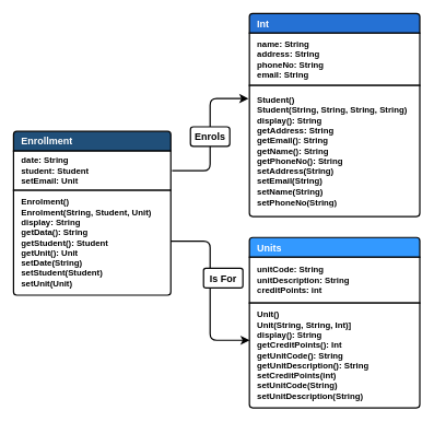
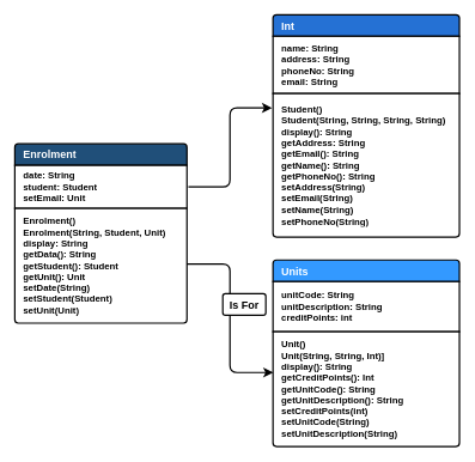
  <mxCell id="0" />
  <mxCell id="1" parent="0" />
  <mxCell id="2" value="" style="group" vertex="1" connectable="0" parent="1"><mxGeometry x="20" y="20" width="620" height="602" as="geometry" /></mxCell>
  <mxCell id="3" value="" style="swimlane;fontStyle=1;childLayout=stackLayout;horizontal=1;startSize=0;horizontalStack=0;resizeParent=1;resizeParentMax=0;resizeLast=0;collapsible=0;marginBottom=0;whiteSpace=wrap;html=1;strokeColor=none;fillColor=none;strokeWidth=2;labelPadding=0;labelBorderColor=none;fontSize=13;shadow=0;perimeterSpacing=0;swimlaneLine=0;" vertex="1" parent="2"><mxGeometry y="180" width="240" height="250" as="geometry" /></mxCell>
- <mxCell id="4" value="Enrollment" style="text;strokeColor=default;fillColor=#204f79;align=left;verticalAlign=middle;spacingLeft=10;spacingRight=10;overflow=hidden;points=[[0,0.5],[1,0.5]];portConstraint=eastwest;rotatable=0;whiteSpace=wrap;html=1;shape=mxgraph.bootstrap.topButton;rSize=5;fontColor=#ffffff;labelBackgroundColor=none;fontSize=15;fontStyle=1;fontFamily=Helvetica;strokeWidth=2;labelPadding=0;labelBorderColor=none;shadow=0;perimeterSpacing=0;swimlaneLine=0;" vertex="1" parent="3"><mxGeometry width="240" height="30" as="geometry" /></mxCell>
+ <mxCell id="4" value="Enrolment" style="text;strokeColor=default;fillColor=#204f79;align=left;verticalAlign=middle;spacingLeft=10;spacingRight=10;overflow=hidden;points=[[0,0.5],[1,0.5]];portConstraint=eastwest;rotatable=0;whiteSpace=wrap;html=1;shape=mxgraph.bootstrap.topButton;rSize=5;fontColor=#ffffff;labelBackgroundColor=none;fontSize=15;fontStyle=1;fontFamily=Helvetica;strokeWidth=2;labelPadding=0;labelBorderColor=none;shadow=0;perimeterSpacing=0;swimlaneLine=0;" vertex="1" parent="3"><mxGeometry width="240" height="30" as="geometry" /></mxCell>
  <mxCell id="5" value="date: String&lt;div style=&quot;font-size: 13px;&quot;&gt;student: Student&lt;/div&gt;&lt;div style=&quot;font-size: 13px;&quot;&gt;setEmail: Unit&lt;/div&gt;" style="text;strokeColor=default;fillColor=#FFFFFF;align=left;verticalAlign=middle;spacingLeft=10;spacingRight=10;overflow=hidden;points=[[0,0.5],[1,0.5]];portConstraint=eastwest;rotatable=0;whiteSpace=wrap;html=1;rSize=5;fontColor=#000000;strokeWidth=2;labelPadding=0;labelBorderColor=none;fontSize=13;fontStyle=1;shadow=0;perimeterSpacing=0;swimlaneLine=0;" vertex="1" parent="3"><mxGeometry y="30" width="240" height="60" as="geometry" /></mxCell>
  <mxCell id="6" value="Enrolment()&lt;div style=&quot;font-size: 13px;&quot;&gt;Enrolment(String, Student, Unit)&lt;/div&gt;&lt;div style=&quot;font-size: 13px;&quot;&gt;display: String&lt;/div&gt;&lt;div style=&quot;font-size: 13px;&quot;&gt;getData(): String&lt;/div&gt;&lt;div style=&quot;font-size: 13px;&quot;&gt;getStudent(): Student&lt;/div&gt;&lt;div style=&quot;font-size: 13px;&quot;&gt;getUnit(): Unit&lt;/div&gt;&lt;div style=&quot;font-size: 13px;&quot;&gt;setDate(String)&lt;/div&gt;&lt;div style=&quot;font-size: 13px;&quot;&gt;setStudent(Student)&lt;/div&gt;&lt;div style=&quot;font-size: 13px;&quot;&gt;setUnit(Unit)&lt;/div&gt;" style="text;strokeColor=default;fillColor=#FFFFFF;align=left;verticalAlign=middle;spacingLeft=10;spacingRight=10;overflow=hidden;points=[[0,0.5],[1,0.5]];portConstraint=eastwest;rotatable=0;whiteSpace=wrap;html=1;shape=mxgraph.bootstrap.bottomButton;rSize=5;fontColor=#000000;strokeWidth=2;labelPadding=0;labelBorderColor=none;fontSize=13;fontStyle=1;shadow=0;perimeterSpacing=0;swimlaneLine=0;" vertex="1" parent="3"><mxGeometry y="90" width="240" height="160" as="geometry" /></mxCell>
  <mxCell id="7" value="" style="swimlane;fontStyle=1;childLayout=stackLayout;horizontal=1;startSize=0;horizontalStack=0;resizeParent=1;resizeParentMax=0;resizeLast=0;collapsible=0;marginBottom=0;whiteSpace=wrap;html=1;strokeColor=none;fillColor=none;strokeWidth=2;labelPadding=0;labelBorderColor=none;fontSize=13;shadow=0;perimeterSpacing=0;swimlaneLine=0;" vertex="1" parent="2"><mxGeometry x="360" width="260" height="310" as="geometry" /></mxCell>
  <mxCell id="8" value="Int" style="text;strokeColor=default;fillColor=#2571d4;align=left;verticalAlign=middle;spacingLeft=10;spacingRight=10;overflow=hidden;points=[[0,0.5],[1,0.5]];portConstraint=eastwest;rotatable=0;whiteSpace=wrap;html=1;shape=mxgraph.bootstrap.topButton;rSize=5;fontColor=#ffffff;labelBackgroundColor=none;fontSize=15;fontStyle=1;fontFamily=Helvetica;strokeWidth=2;labelPadding=0;labelBorderColor=none;shadow=0;perimeterSpacing=0;swimlaneLine=0;" vertex="1" parent="7"><mxGeometry width="260" height="30" as="geometry" /></mxCell>
  <mxCell id="9" value="name: String&lt;div&gt;address: String&lt;/div&gt;&lt;div&gt;phoneNo: String&lt;/div&gt;&lt;div&gt;email: String&lt;/div&gt;" style="text;strokeColor=default;fillColor=#FFFFFF;align=left;verticalAlign=middle;spacingLeft=10;spacingRight=10;overflow=hidden;points=[[0,0.5],[1,0.5]];portConstraint=eastwest;rotatable=0;whiteSpace=wrap;html=1;rSize=5;fontColor=#000000;strokeWidth=2;labelPadding=0;labelBorderColor=none;fontSize=13;fontStyle=1;shadow=0;perimeterSpacing=0;swimlaneLine=0;" vertex="1" parent="7"><mxGeometry y="30" width="260" height="80" as="geometry" /></mxCell>
  <mxCell id="10" value="Student()&lt;div&gt;Student(String, String, String, String)&lt;/div&gt;&lt;div&gt;display(): String&lt;/div&gt;&lt;div&gt;getAddress: String&lt;/div&gt;&lt;div&gt;getEmail(): String&lt;/div&gt;&lt;div&gt;getName(): String&lt;/div&gt;&lt;div&gt;getPhoneNo(): String&lt;/div&gt;&lt;div&gt;setAddress(String)&lt;/div&gt;&lt;div&gt;setEmail(String)&lt;/div&gt;&lt;div&gt;setName(String)&lt;/div&gt;&lt;div&gt;setPhoneNo(String)&lt;/div&gt;" style="text;strokeColor=default;fillColor=#FFFFFF;align=left;verticalAlign=middle;spacingLeft=10;spacingRight=10;overflow=hidden;points=[[0,0.5],[1,0.5]];portConstraint=eastwest;rotatable=0;whiteSpace=wrap;html=1;shape=mxgraph.bootstrap.bottomButton;rSize=5;fontColor=#000000;strokeWidth=2;labelPadding=0;labelBorderColor=none;fontSize=13;fontStyle=1;shadow=0;perimeterSpacing=0;swimlaneLine=0;" vertex="1" parent="7"><mxGeometry y="110" width="260" height="200" as="geometry" /></mxCell>
  <mxCell id="11" value="" style="swimlane;fontStyle=1;childLayout=stackLayout;horizontal=1;startSize=0;horizontalStack=0;resizeParent=1;resizeParentMax=0;resizeLast=0;collapsible=0;marginBottom=0;whiteSpace=wrap;html=1;strokeColor=none;fillColor=none;strokeWidth=2;labelPadding=0;labelBorderColor=none;fontSize=13;shadow=0;perimeterSpacing=0;swimlaneLine=0;" vertex="1" parent="2"><mxGeometry x="360" y="342" width="260" height="260" as="geometry" /></mxCell>
  <mxCell id="12" value="Units" style="text;strokeColor=default;fillColor=#3399FF;align=left;verticalAlign=middle;spacingLeft=10;spacingRight=10;overflow=hidden;points=[[0,0.5],[1,0.5]];portConstraint=eastwest;rotatable=0;whiteSpace=wrap;html=1;shape=mxgraph.bootstrap.topButton;rSize=5;fontColor=#ffffff;labelBackgroundColor=none;fontSize=15;fontStyle=1;fontFamily=Helvetica;strokeWidth=2;labelPadding=0;labelBorderColor=none;shadow=0;perimeterSpacing=0;swimlaneLine=0;" vertex="1" parent="11"><mxGeometry width="260" height="30" as="geometry" /></mxCell>
  <mxCell id="13" value="unitCode: String&lt;div&gt;unitDescription: String&lt;/div&gt;&lt;div&gt;creditPoints: int&lt;/div&gt;" style="text;strokeColor=default;fillColor=#FFFFFF;align=left;verticalAlign=middle;spacingLeft=10;spacingRight=10;overflow=hidden;points=[[0,0.5],[1,0.5]];portConstraint=eastwest;rotatable=0;whiteSpace=wrap;html=1;rSize=5;fontColor=#000000;strokeWidth=2;labelPadding=0;labelBorderColor=none;fontSize=13;fontStyle=1;shadow=0;perimeterSpacing=0;swimlaneLine=0;" vertex="1" parent="11"><mxGeometry y="30" width="260" height="70" as="geometry" /></mxCell>
  <mxCell id="14" value="Unit()&lt;div&gt;Unit(String, String, Int)]&lt;/div&gt;&lt;div&gt;display(): String&lt;/div&gt;&lt;div&gt;getCreditPoints(): Int&lt;/div&gt;&lt;div&gt;getUnitCode(): String&lt;/div&gt;&lt;div&gt;getUnitDescription(): String&lt;/div&gt;&lt;div&gt;setCreditPoints(int)&lt;/div&gt;&lt;div&gt;setUnitCode(String)&lt;/div&gt;&lt;div&gt;setUnitDescription(String)&lt;/div&gt;" style="text;strokeColor=default;fillColor=#FFFFFF;align=left;verticalAlign=middle;spacingLeft=10;spacingRight=10;overflow=hidden;points=[[0,0.5],[1,0.5]];portConstraint=eastwest;rotatable=0;whiteSpace=wrap;html=1;shape=mxgraph.bootstrap.bottomButton;rSize=5;fontColor=#000000;strokeWidth=2;labelPadding=0;labelBorderColor=none;fontSize=13;fontStyle=1;shadow=0;perimeterSpacing=0;swimlaneLine=0;" vertex="1" parent="11"><mxGeometry y="100" width="260" height="160" as="geometry" /></mxCell>
  <mxCell id="15" value="" style="edgeStyle=segmentEdgeStyle;endArrow=classic;html=1;curved=0;rounded=1;endSize=8;startSize=8;sourcePerimeterSpacing=0;targetPerimeterSpacing=0;fontSize=12;entryX=-0.005;entryY=0.419;entryDx=0;entryDy=0;strokeWidth=2;entryPerimeter=0;" edge="1" parent="2" target="7"><mxGeometry width="140" relative="1" as="geometry"><mxPoint x="242" y="240" as="sourcePoint" /><mxPoint x="340" y="410" as="targetPoint" /><Array as="points"><mxPoint x="300" y="240" /><mxPoint x="300" y="130" /></Array></mxGeometry></mxCell>
- <mxCell id="16" value="Enrols" style="text;strokeColor=default;fillColor=default;align=center;verticalAlign=middle;whiteSpace=wrap;rounded=1;fontSize=15;strokeWidth=2;fontStyle=1;labelBackgroundColor=default;gradientColor=none;imageHeight=22;" vertex="1" parent="2"><mxGeometry x="270" y="173" width="60" height="30" as="geometry" /></mxCell>
  <mxCell id="17" value="" style="edgeStyle=segmentEdgeStyle;endArrow=classic;html=1;curved=0;rounded=1;endSize=8;startSize=8;sourcePerimeterSpacing=0;targetPerimeterSpacing=0;fontSize=12;entryX=0.002;entryY=0.355;entryDx=0;entryDy=0;strokeWidth=2;entryPerimeter=0;" edge="1" parent="2" target="14"><mxGeometry width="140" relative="1" as="geometry"><mxPoint x="240" y="347.5" as="sourcePoint" /><mxPoint x="358" y="262.5" as="targetPoint" /><Array as="points"><mxPoint x="300" y="348" /><mxPoint x="300" y="499" /></Array></mxGeometry></mxCell>
  <mxCell id="18" value="Is For" style="text;strokeColor=default;fillColor=default;align=center;verticalAlign=middle;whiteSpace=wrap;rounded=1;fontSize=15;strokeWidth=2;fontStyle=1;labelBackgroundColor=default;gradientColor=none;arcSize=12;imageHeight=24;spacing=1;" vertex="1" parent="2"><mxGeometry x="290" y="389" width="60" height="30" as="geometry" /></mxCell>
